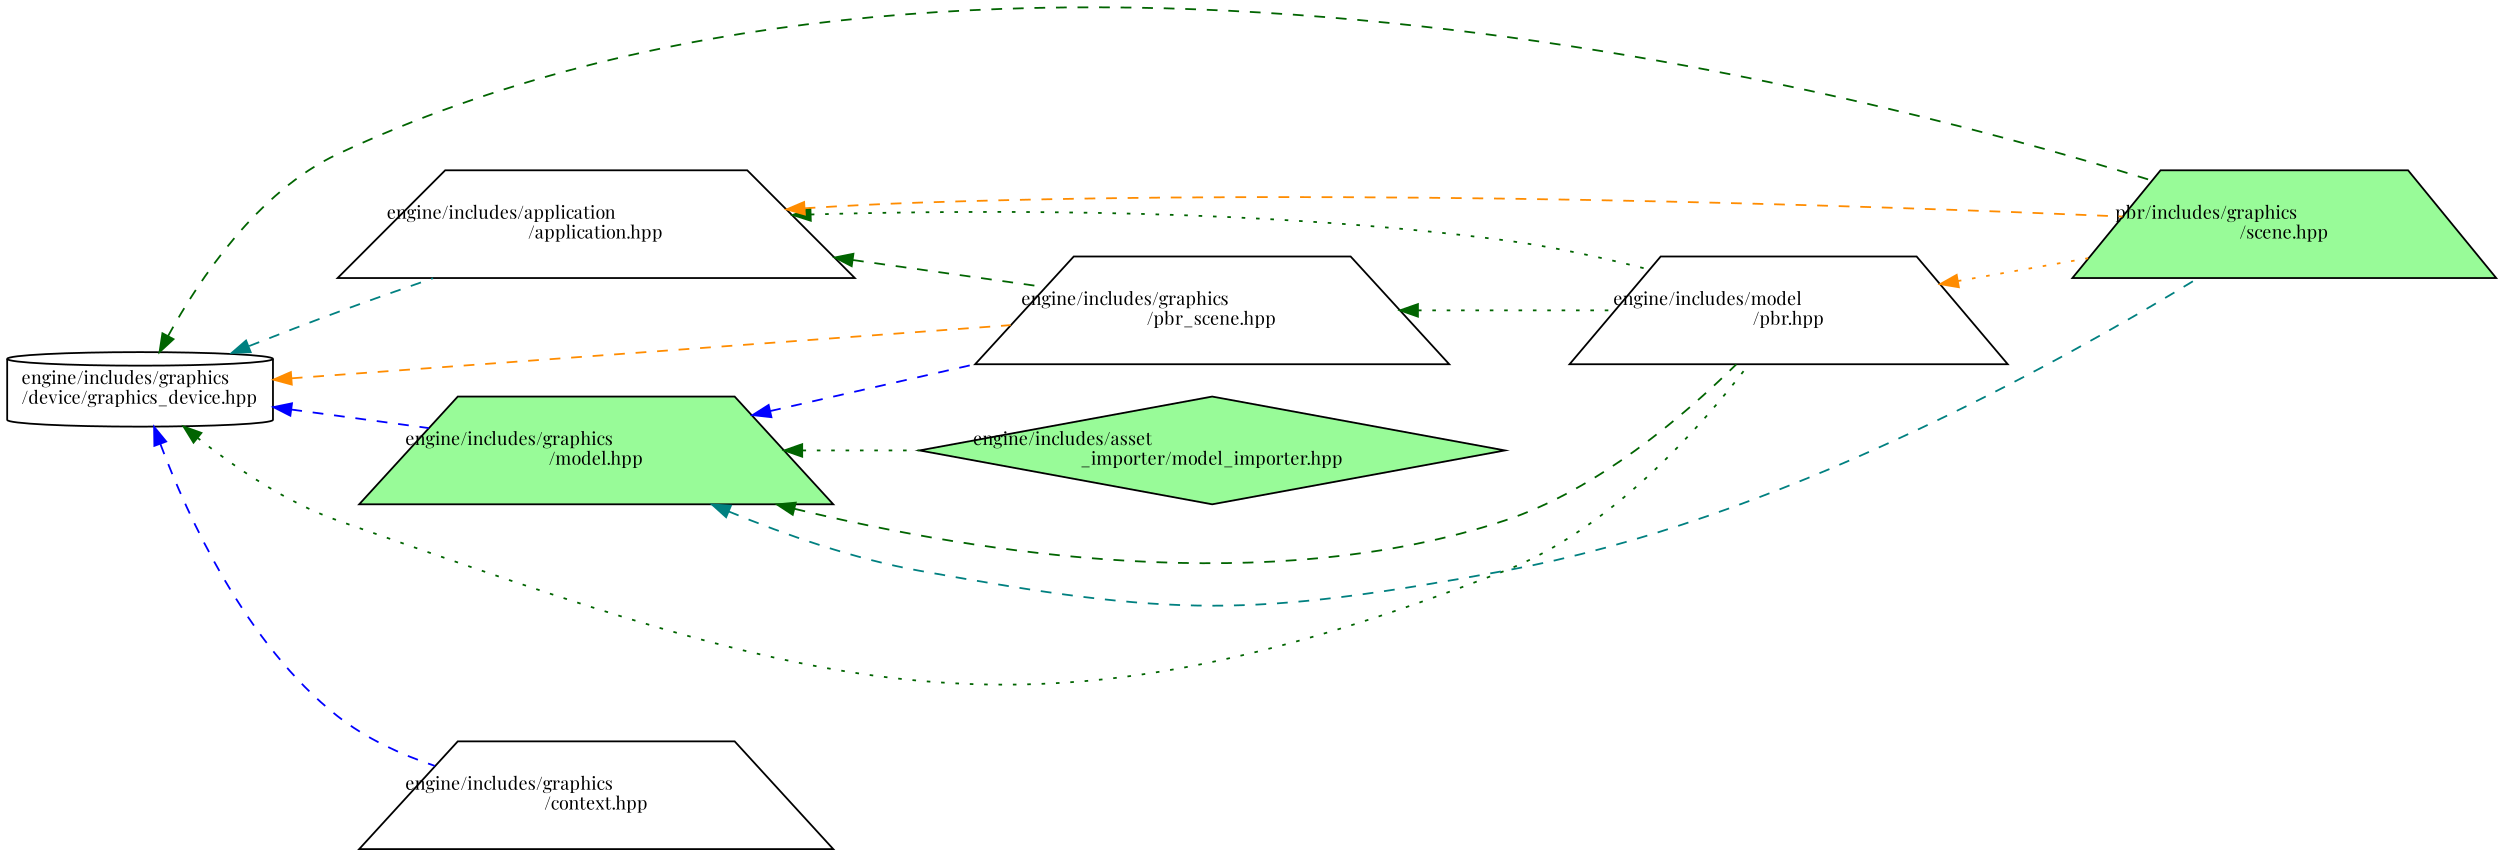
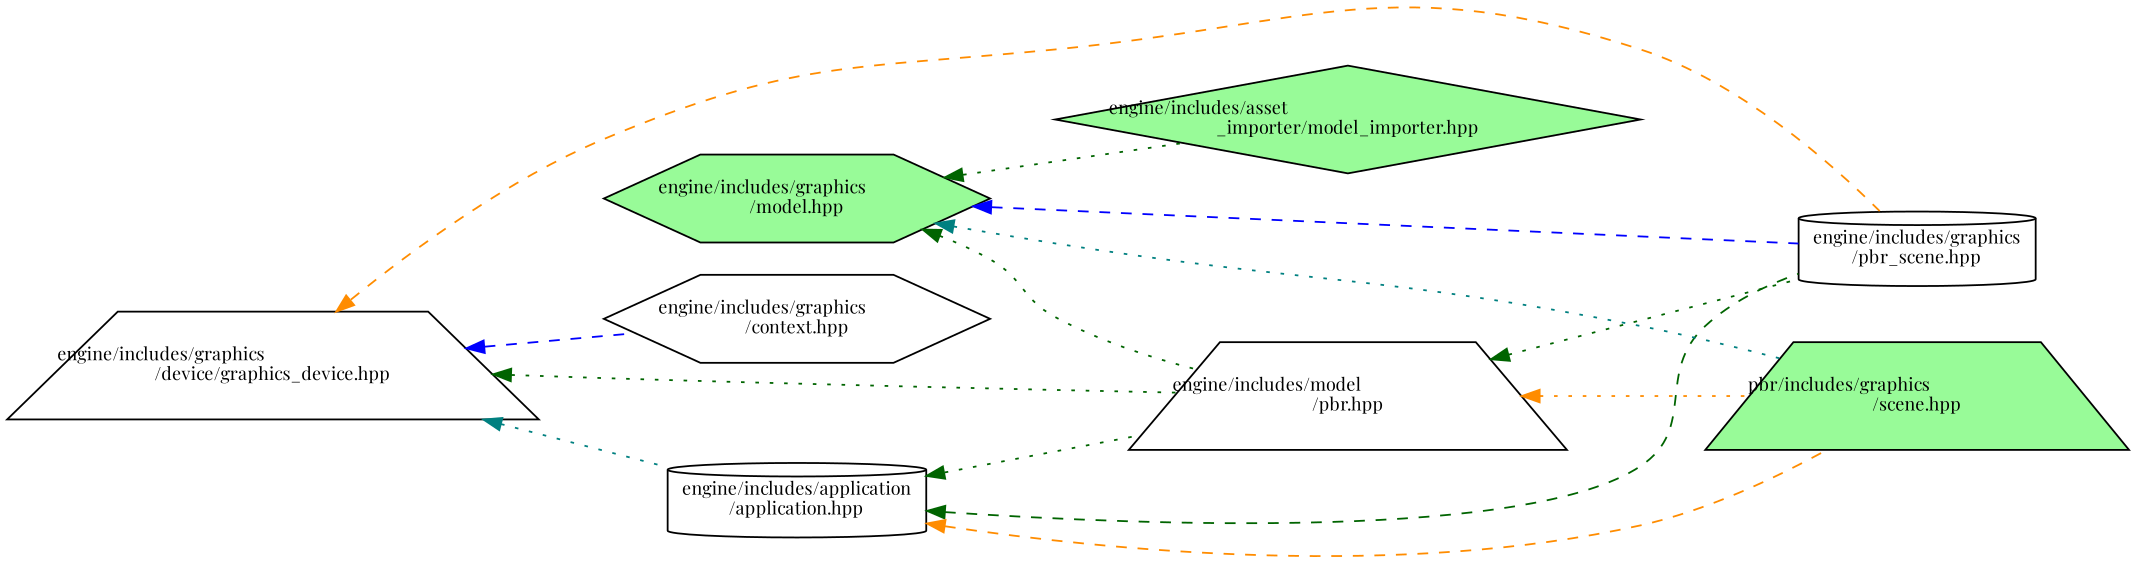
  digraph {
    fontname="Playfair Display"
    rankdir=LR
    node [color=black fillcolor=white fontname="Playfair Display" fontsize=10 shape=cylinder style=filled]
    edge [color=darkgreen dir=back fontname="Playfair Display" fontsize=10 labelfontname=Helvetica labelfontsize=10 style=dashed]
-   n1 [fontcolor=black height=0.2 label="engine/includes/graphics\l/device/graphics_device.hpp" width=0.4]
-   n2 [height=0.2 label="engine/includes/application\l/application.hpp" shape=trapezium width=0.4]
+   n1 [fontcolor=black height=0.2 label="engine/includes/graphics\l/device/graphics_device.hpp" shape=trapezium width=0.4]
+   n2 [height=0.2 label="engine/includes/application\l/application.hpp" width=0.4]
    n3 [height=0.2 label="engine/includes/model\l/pbr.hpp" shape=trapezium width=0.4]
-   n4 [height=0.2 label="engine/includes/graphics\l/pbr_scene.hpp" shape=trapezium width=0.4]
+   n4 [height=0.2 label="engine/includes/graphics\l/pbr_scene.hpp" width=0.4]
    n5 [fillcolor=palegreen height=0.2 label="pbr/includes/graphics\l/scene.hpp" shape=trapezium width=0.4]
-   n6 [height=0.2 label="engine/includes/graphics\l/context.hpp" shape=trapezium width=0.4]
-   n7 [fillcolor=palegreen height=0.2 label="engine/includes/graphics\l/model.hpp" shape=trapezium width=0.4]
+   n6 [height=0.2 label="engine/includes/graphics\l/context.hpp" shape=hexagon width=0.4]
+   n7 [fillcolor=palegreen height=0.2 label="engine/includes/graphics\l/model.hpp" shape=hexagon width=0.4]
    n8 [fillcolor=palegreen height=0.2 label="engine/includes/asset\l_importer/model_importer.hpp" shape=diamond width=0.4]
-   n1 -> n2 [color=teal]
+   n1 -> n2 [color=teal style=dotted]
    n1 -> n3 [style=dotted]
    n1 -> n4 [color=darkorange]
-   n1 -> n5
    n1 -> n6 [color=blue]
-   n1 -> n7 [color=blue]
    n2 -> n3 [style=dotted]
    n2 -> n4
    n2 -> n5 [color=darkorange]
-   n4 -> n3 [style=dotted]
+   n3 -> n4 [style=dotted]
    n3 -> n5 [color=darkorange style=dotted]
-   n7 -> n3
+   n7 -> n3 [style=dotted]
    n7 -> n4 [color=blue]
-   n7 -> n5 [color=teal]
+   n7 -> n5 [color=teal style=dotted]
    n7 -> n8 [style=dotted]
  }
